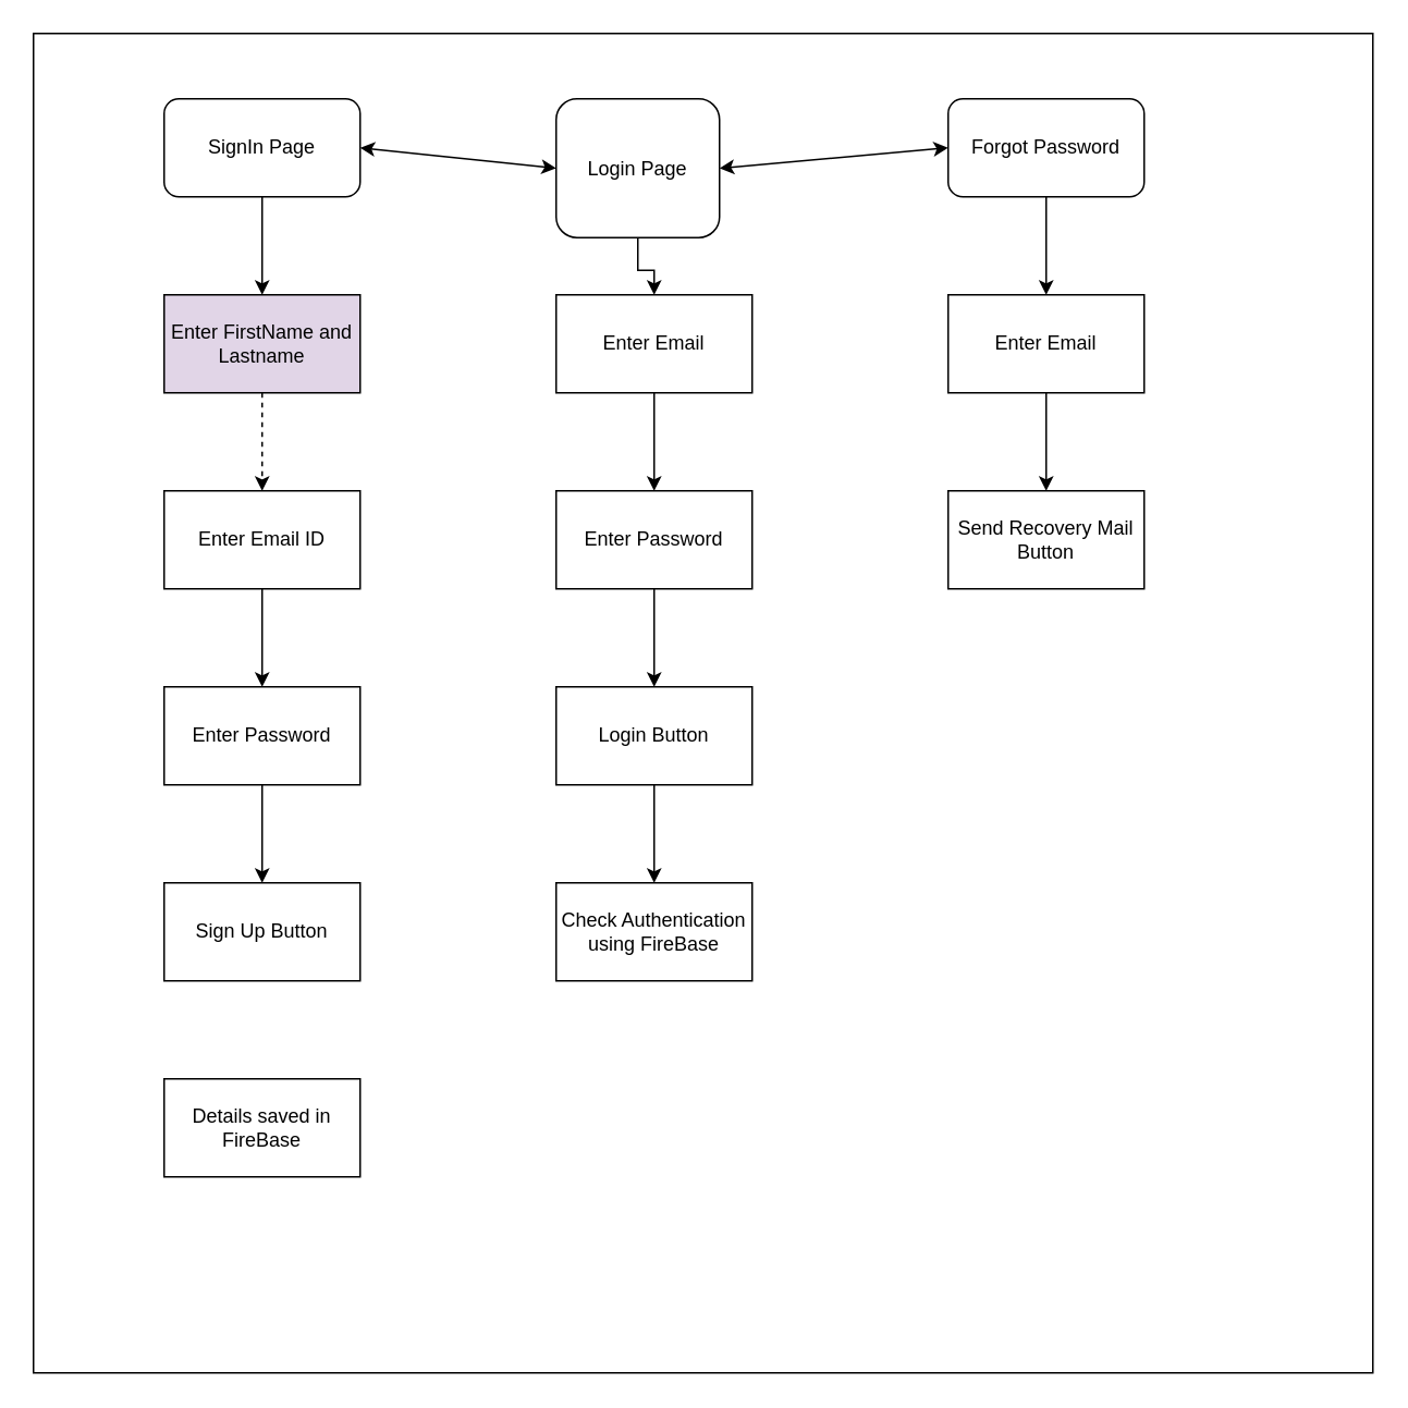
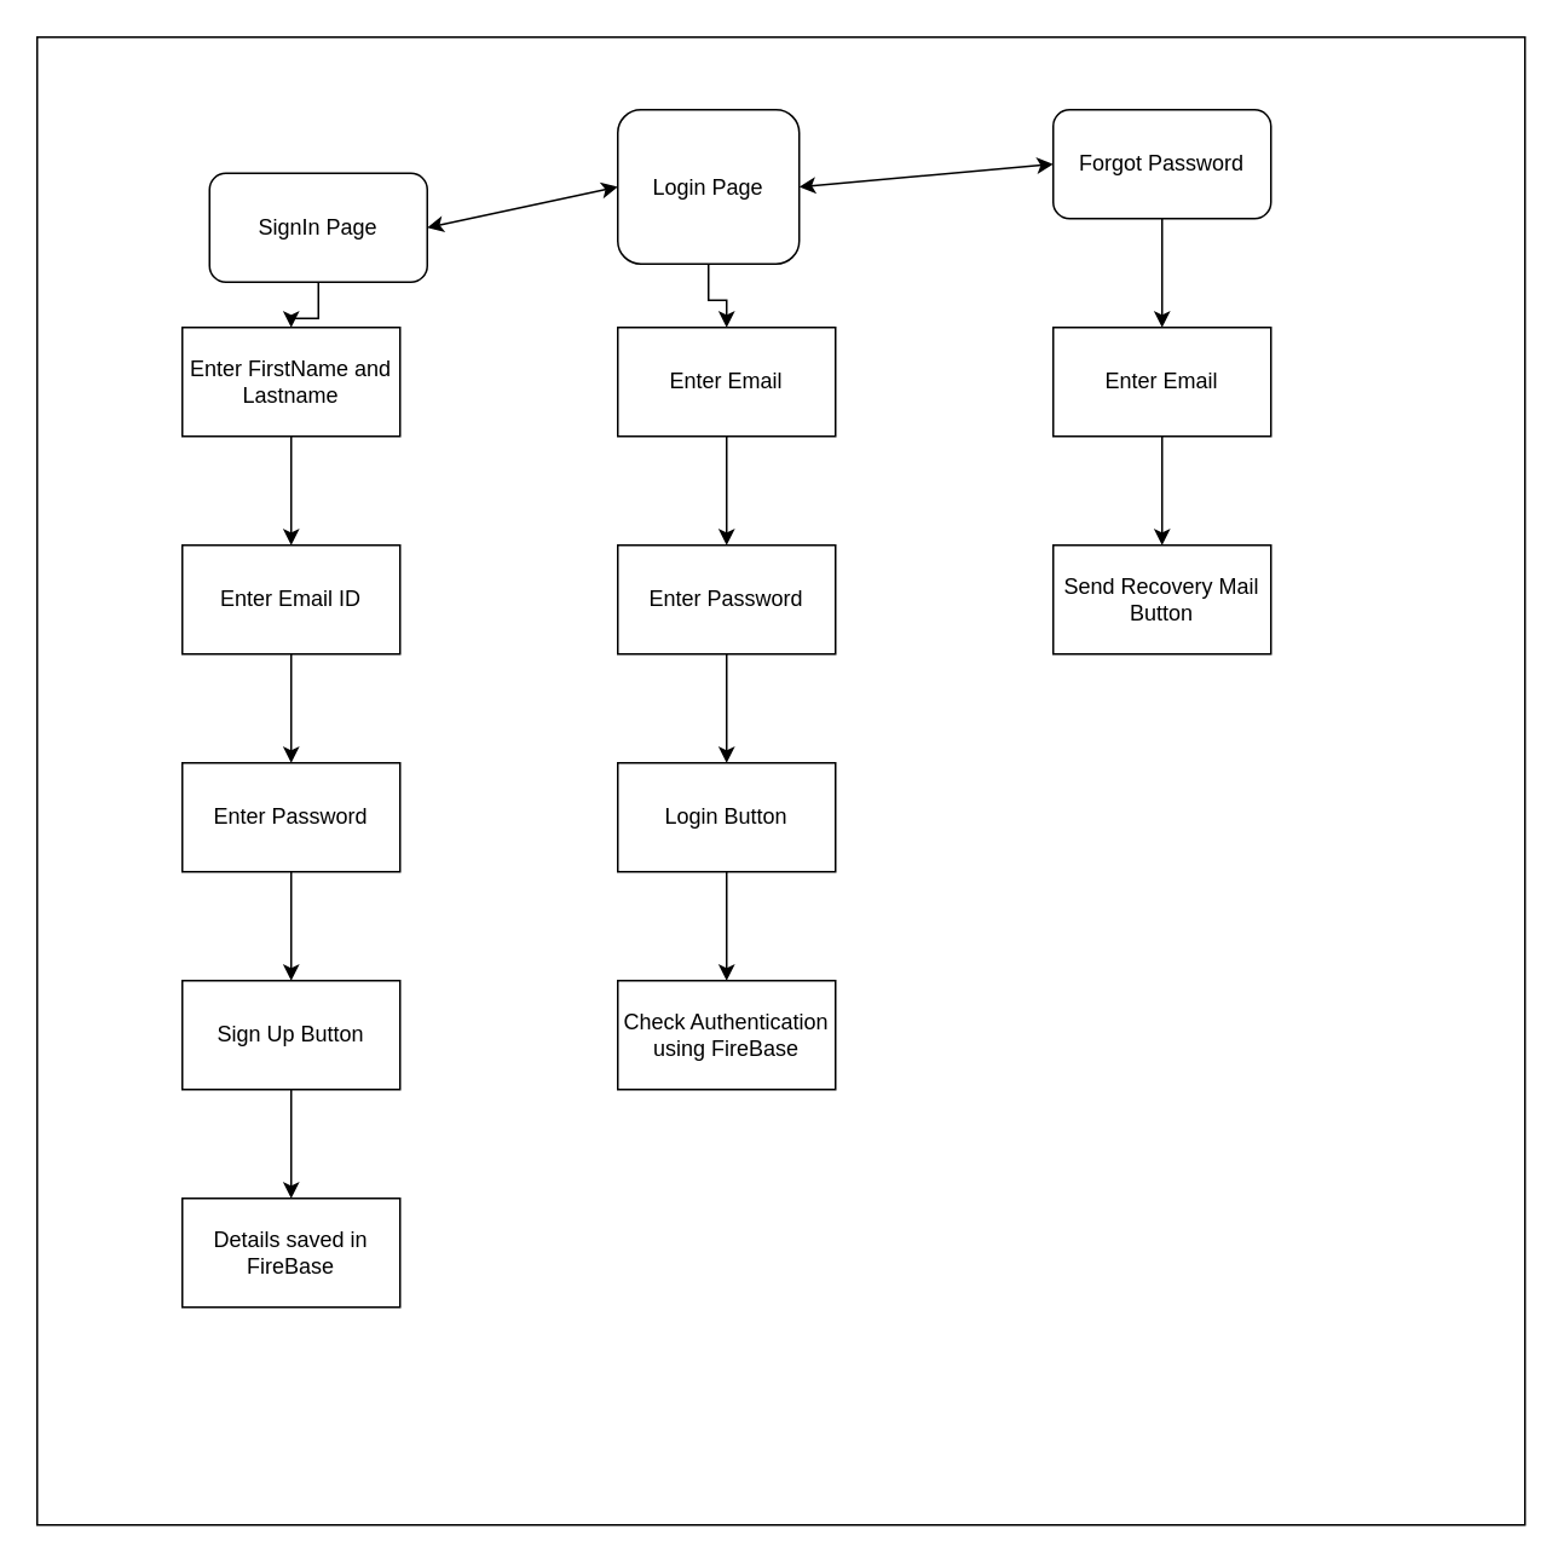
  <mxCell id="0" />
  <mxCell id="1" parent="0" />
  <mxCell id="2" value="" style="whiteSpace=wrap;html=1;aspect=fixed;" vertex="1" parent="1"><mxGeometry width="820" height="820" as="geometry" x="20" y="20" /></mxCell>
  <mxCell id="3" style="edgeStyle=orthogonalEdgeStyle;rounded=0;orthogonalLoop=1;jettySize=auto;html=1;entryX=0.5;entryY=0;entryDx=0;entryDy=0;" edge="1" parent="1" source="4" target="9"><mxGeometry relative="1" as="geometry" /></mxCell>
- <mxCell id="4" value="SignIn Page" style="rounded=1;whiteSpace=wrap;html=1;" vertex="1" parent="1"><mxGeometry x="100" y="60" width="120" height="60" as="geometry" /></mxCell>
+ <mxCell id="4" value="SignIn Page" style="rounded=1;whiteSpace=wrap;html=1;" vertex="1" parent="1"><mxGeometry x="115" y="95" width="120" height="60" as="geometry" /></mxCell>
  <mxCell id="5" style="edgeStyle=orthogonalEdgeStyle;rounded=0;orthogonalLoop=1;jettySize=auto;html=1;entryX=0.5;entryY=0;entryDx=0;entryDy=0;" edge="1" parent="1" source="6" target="17"><mxGeometry relative="1" as="geometry" /></mxCell>
  <mxCell id="6" value="Login Page" style="rounded=1;whiteSpace=wrap;html=1;" vertex="1" parent="1"><mxGeometry x="340" y="60" width="100" height="85" as="geometry" /></mxCell>
  <mxCell id="7" value="" style="endArrow=classic;startArrow=classic;html=1;exitX=1;exitY=0.5;exitDx=0;exitDy=0;entryX=0;entryY=0.5;entryDx=0;entryDy=0;" edge="1" parent="1" source="4" target="6"><mxGeometry width="50" height="50" relative="1" as="geometry"><mxPoint x="330" y="360" as="sourcePoint" /><mxPoint x="290" y="90" as="targetPoint" /></mxGeometry></mxCell>
- <mxCell id="8" style="edgeStyle=orthogonalEdgeStyle;rounded=0;orthogonalLoop=1;jettySize=auto;html=1;entryX=0.5;entryY=0;entryDx=0;entryDy=0;dashed=1;" edge="1" parent="1" source="9" target="11"><mxGeometry relative="1" as="geometry" /></mxCell>
- <mxCell id="9" value="Enter FirstName and Lastname" style="rounded=0;whiteSpace=wrap;html=1;fillColor=#e1d5e7;" vertex="1" parent="1"><mxGeometry x="100" y="180" width="120" height="60" as="geometry" /></mxCell>
+ <mxCell id="8" style="edgeStyle=orthogonalEdgeStyle;rounded=0;orthogonalLoop=1;jettySize=auto;html=1;entryX=0.5;entryY=0;entryDx=0;entryDy=0;" edge="1" parent="1" source="9" target="11"><mxGeometry relative="1" as="geometry" /></mxCell>
+ <mxCell id="9" value="Enter FirstName and Lastname" style="rounded=0;whiteSpace=wrap;html=1;" vertex="1" parent="1"><mxGeometry x="100" y="180" width="120" height="60" as="geometry" /></mxCell>
  <mxCell id="10" style="edgeStyle=orthogonalEdgeStyle;rounded=0;orthogonalLoop=1;jettySize=auto;html=1;entryX=0.5;entryY=0;entryDx=0;entryDy=0;" edge="1" parent="1" source="11" target="13"><mxGeometry relative="1" as="geometry" /></mxCell>
  <mxCell id="11" value="Enter Email ID" style="rounded=0;whiteSpace=wrap;html=1;" vertex="1" parent="1"><mxGeometry x="100" y="300" width="120" height="60" as="geometry" /></mxCell>
  <mxCell id="12" style="edgeStyle=orthogonalEdgeStyle;rounded=0;orthogonalLoop=1;jettySize=auto;html=1;entryX=0.5;entryY=0;entryDx=0;entryDy=0;" edge="1" parent="1" source="13" target="15"><mxGeometry relative="1" as="geometry" /></mxCell>
  <mxCell id="13" value="Enter Password" style="rounded=0;whiteSpace=wrap;html=1;" vertex="1" parent="1"><mxGeometry x="100" y="420" width="120" height="60" as="geometry" /></mxCell>
+ <mxCell id="14" style="edgeStyle=orthogonalEdgeStyle;rounded=0;orthogonalLoop=1;jettySize=auto;html=1;entryX=0.5;entryY=0;entryDx=0;entryDy=0;" edge="1" parent="1" source="15" target="28"><mxGeometry relative="1" as="geometry" /></mxCell>
  <mxCell id="15" value="Sign Up Button" style="rounded=0;whiteSpace=wrap;html=1;" vertex="1" parent="1"><mxGeometry x="100" y="540" width="120" height="60" as="geometry" /></mxCell>
  <mxCell id="16" style="edgeStyle=orthogonalEdgeStyle;rounded=0;orthogonalLoop=1;jettySize=auto;html=1;entryX=0.5;entryY=0;entryDx=0;entryDy=0;" edge="1" parent="1" source="17" target="19"><mxGeometry relative="1" as="geometry" /></mxCell>
  <mxCell id="17" value="Enter Email" style="rounded=0;whiteSpace=wrap;html=1;" vertex="1" parent="1"><mxGeometry x="340" y="180" width="120" height="60" as="geometry" /></mxCell>
  <mxCell id="18" style="edgeStyle=orthogonalEdgeStyle;rounded=0;orthogonalLoop=1;jettySize=auto;html=1;entryX=0.5;entryY=0;entryDx=0;entryDy=0;" edge="1" parent="1" source="19" target="21"><mxGeometry relative="1" as="geometry" /></mxCell>
  <mxCell id="19" value="Enter Password" style="rounded=0;whiteSpace=wrap;html=1;" vertex="1" parent="1"><mxGeometry x="340" y="300" width="120" height="60" as="geometry" /></mxCell>
  <mxCell id="20" style="edgeStyle=orthogonalEdgeStyle;rounded=0;orthogonalLoop=1;jettySize=auto;html=1;entryX=0.5;entryY=0;entryDx=0;entryDy=0;" edge="1" parent="1" source="21" target="29"><mxGeometry relative="1" as="geometry" /></mxCell>
  <mxCell id="21" value="Login Button" style="rounded=0;whiteSpace=wrap;html=1;" vertex="1" parent="1"><mxGeometry x="340" y="420" width="120" height="60" as="geometry" /></mxCell>
  <mxCell id="22" style="edgeStyle=orthogonalEdgeStyle;rounded=0;orthogonalLoop=1;jettySize=auto;html=1;entryX=0.5;entryY=0;entryDx=0;entryDy=0;" edge="1" parent="1" source="23" target="27"><mxGeometry relative="1" as="geometry" /></mxCell>
  <mxCell id="23" value="Forgot Password" style="rounded=1;whiteSpace=wrap;html=1;" vertex="1" parent="1"><mxGeometry x="580" y="60" width="120" height="60" as="geometry" /></mxCell>
  <mxCell id="24" value="" style="endArrow=classic;startArrow=classic;html=1;entryX=0;entryY=0.5;entryDx=0;entryDy=0;exitX=1;exitY=0.5;exitDx=0;exitDy=0;" edge="1" parent="1" source="6" target="23"><mxGeometry width="50" height="50" relative="1" as="geometry"><mxPoint x="450" y="360" as="sourcePoint" /><mxPoint x="500" y="310" as="targetPoint" /></mxGeometry></mxCell>
  <mxCell id="25" value="Send Recovery Mail Button" style="rounded=0;whiteSpace=wrap;html=1;" vertex="1" parent="1"><mxGeometry x="580" y="300" width="120" height="60" as="geometry" /></mxCell>
  <mxCell id="26" style="edgeStyle=orthogonalEdgeStyle;rounded=0;orthogonalLoop=1;jettySize=auto;html=1;entryX=0.5;entryY=0;entryDx=0;entryDy=0;" edge="1" parent="1" source="27" target="25"><mxGeometry relative="1" as="geometry" /></mxCell>
  <mxCell id="27" value="Enter Email" style="rounded=0;whiteSpace=wrap;html=1;" vertex="1" parent="1"><mxGeometry x="580" y="180" width="120" height="60" as="geometry" /></mxCell>
  <mxCell id="28" value="Details saved in FireBase" style="rounded=0;whiteSpace=wrap;html=1;" vertex="1" parent="1"><mxGeometry x="100" y="660" width="120" height="60" as="geometry" /></mxCell>
  <mxCell id="29" value="Check Authentication using FireBase" style="rounded=0;whiteSpace=wrap;html=1;" vertex="1" parent="1"><mxGeometry x="340" y="540" width="120" height="60" as="geometry" /></mxCell>
